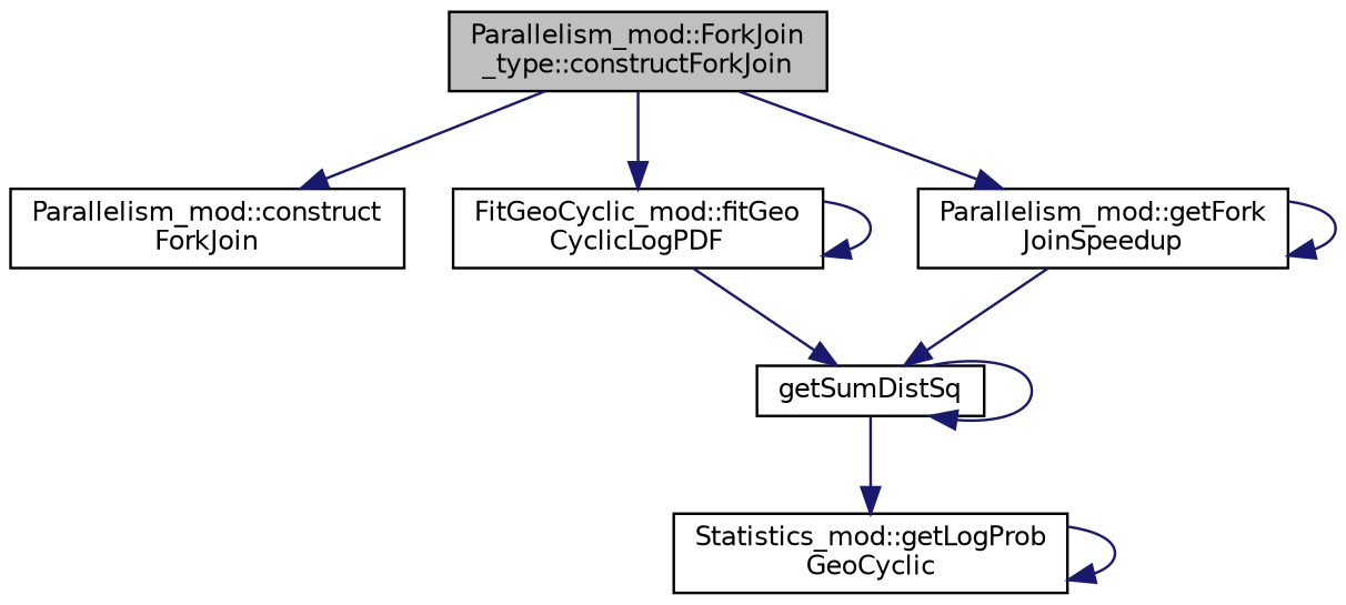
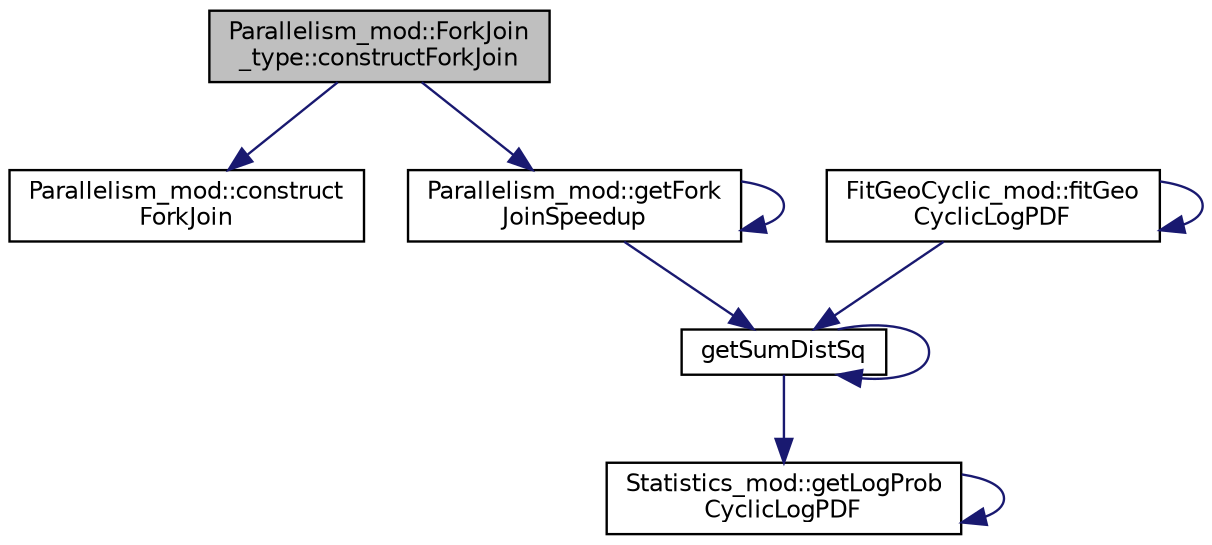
  digraph {
    rankdir=TB
    node [color=black fillcolor=white fontname=Helvetica fontsize=10 shape=record style=filled]
    edge [color=midnightblue fontname=Helvetica fontsize=10 labelfontname=Helvetica labelfontsize=10 style=solid]
    n1 [fillcolor=grey75 fontcolor=black height=0.2 label="Parallelism_mod::ForkJoin\l_type::constructForkJoin" width=0.4]
    n2 [height=0.2 label="Parallelism_mod::construct\lForkJoin" width=0.4]
    n3 [height=0.2 label="FitGeoCyclic_mod::fitGeo\lCyclicLogPDF" width=0.4]
    n4 [height=0.2 label="Parallelism_mod::getFork\lJoinSpeedup" width=0.4]
    n5 [height=0.2 label=getSumDistSq width=0.4]
-   n6 [height=0.2 label="Statistics_mod::getLogProb\lGeoCyclic" width=0.4]
+   n6 [height=0.2 label="Statistics_mod::getLogProb\lCyclicLogPDF" width=0.4]
    n1 -> n2
-   n1 -> n3
    n1 -> n4
    n3 -> n3
    n3 -> n5
    n4 -> n4
    n4 -> n5
    n5 -> n5
    n5 -> n6
    n6 -> n6
  }
